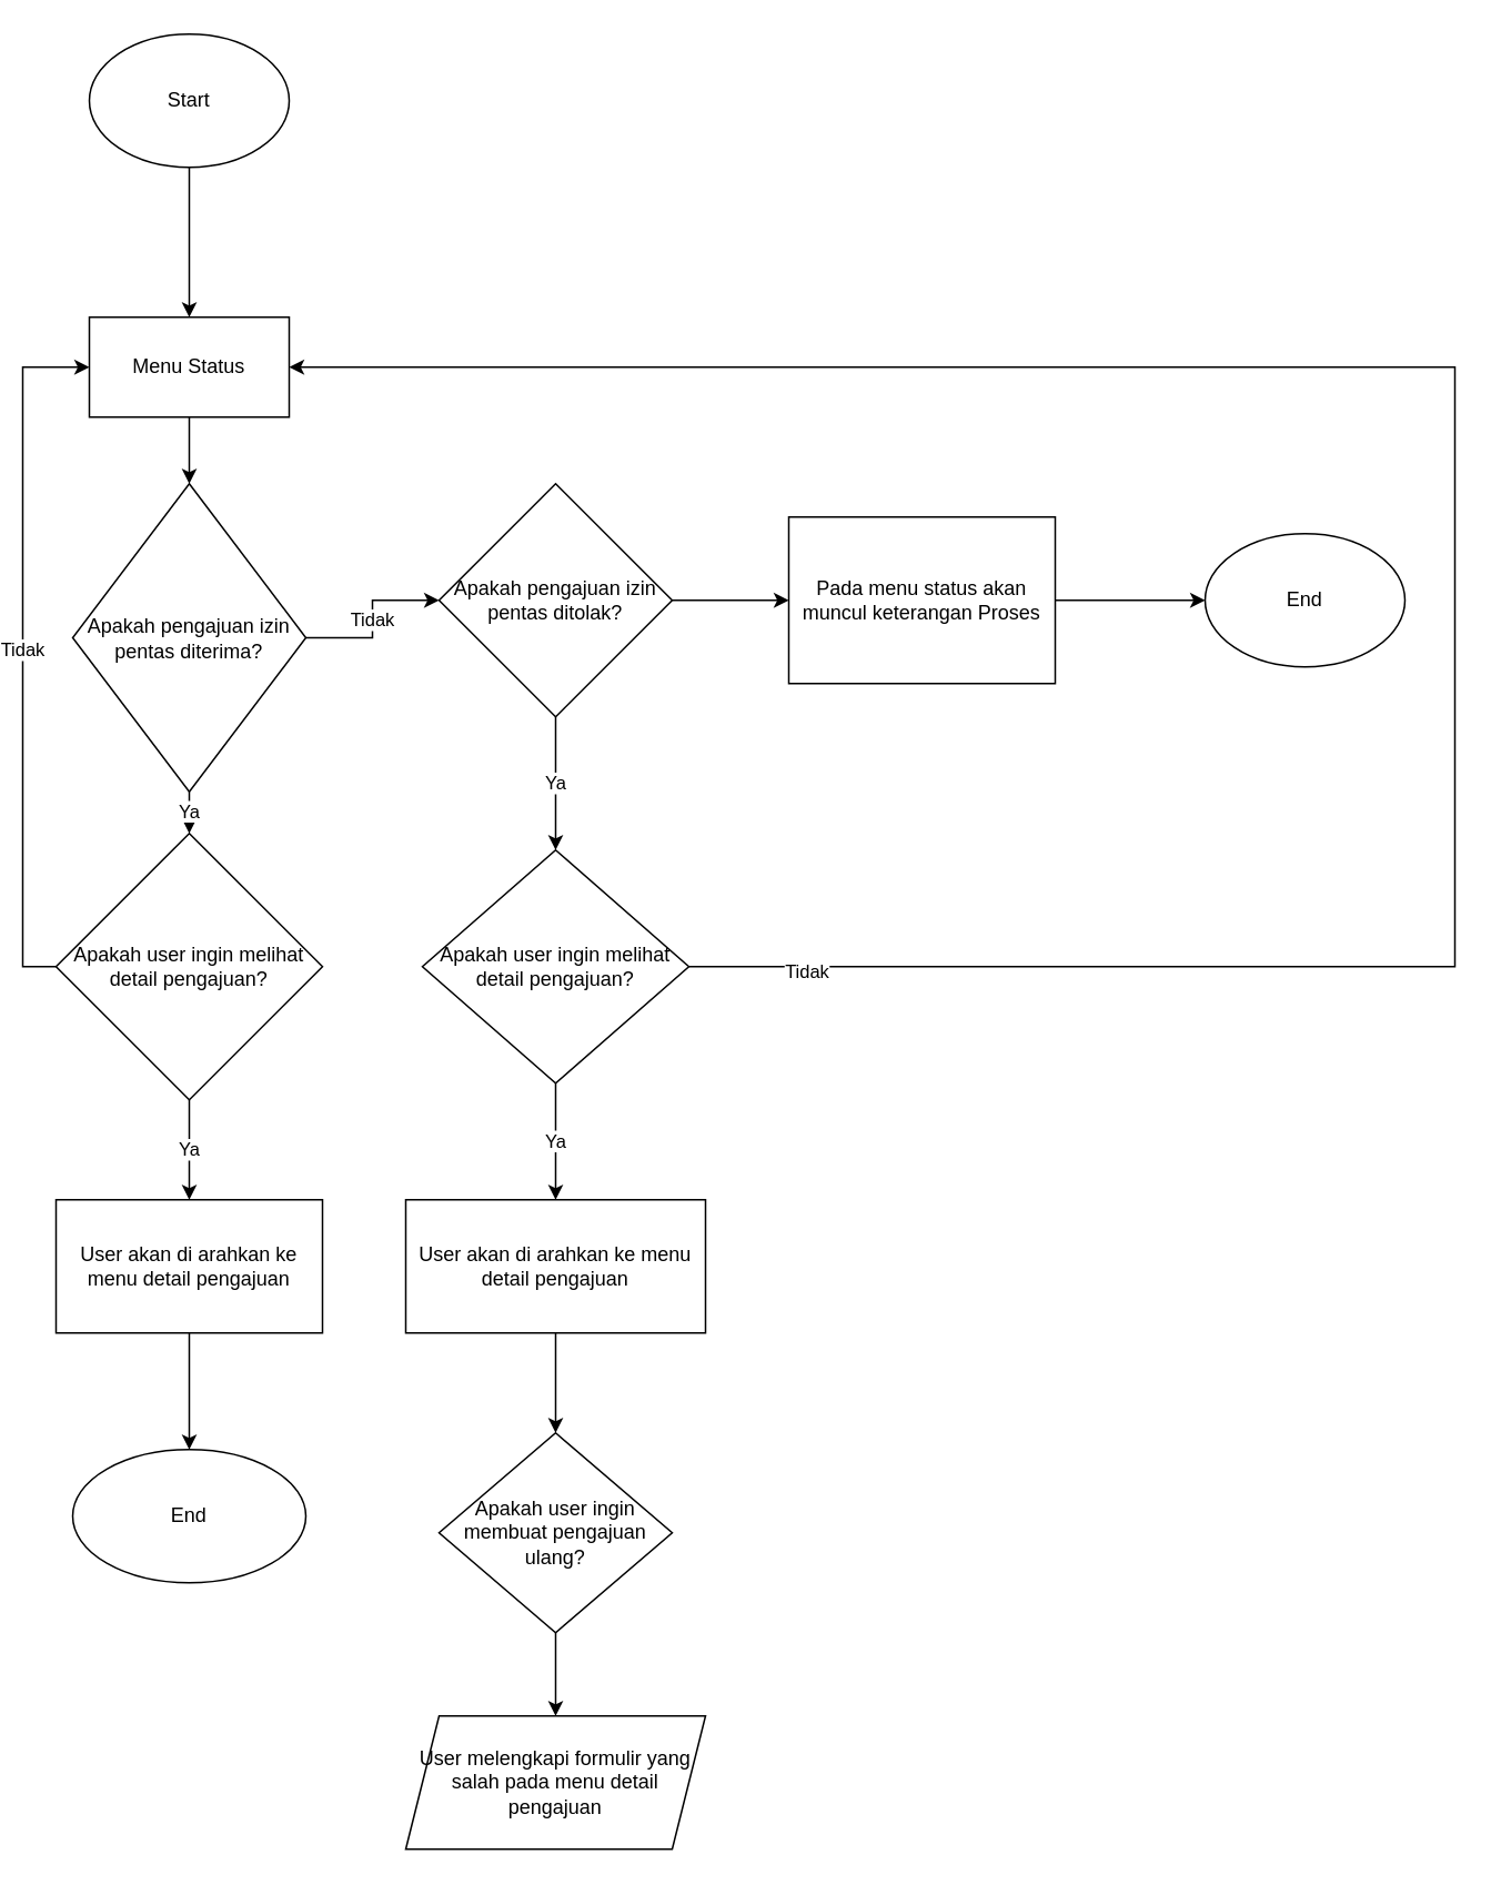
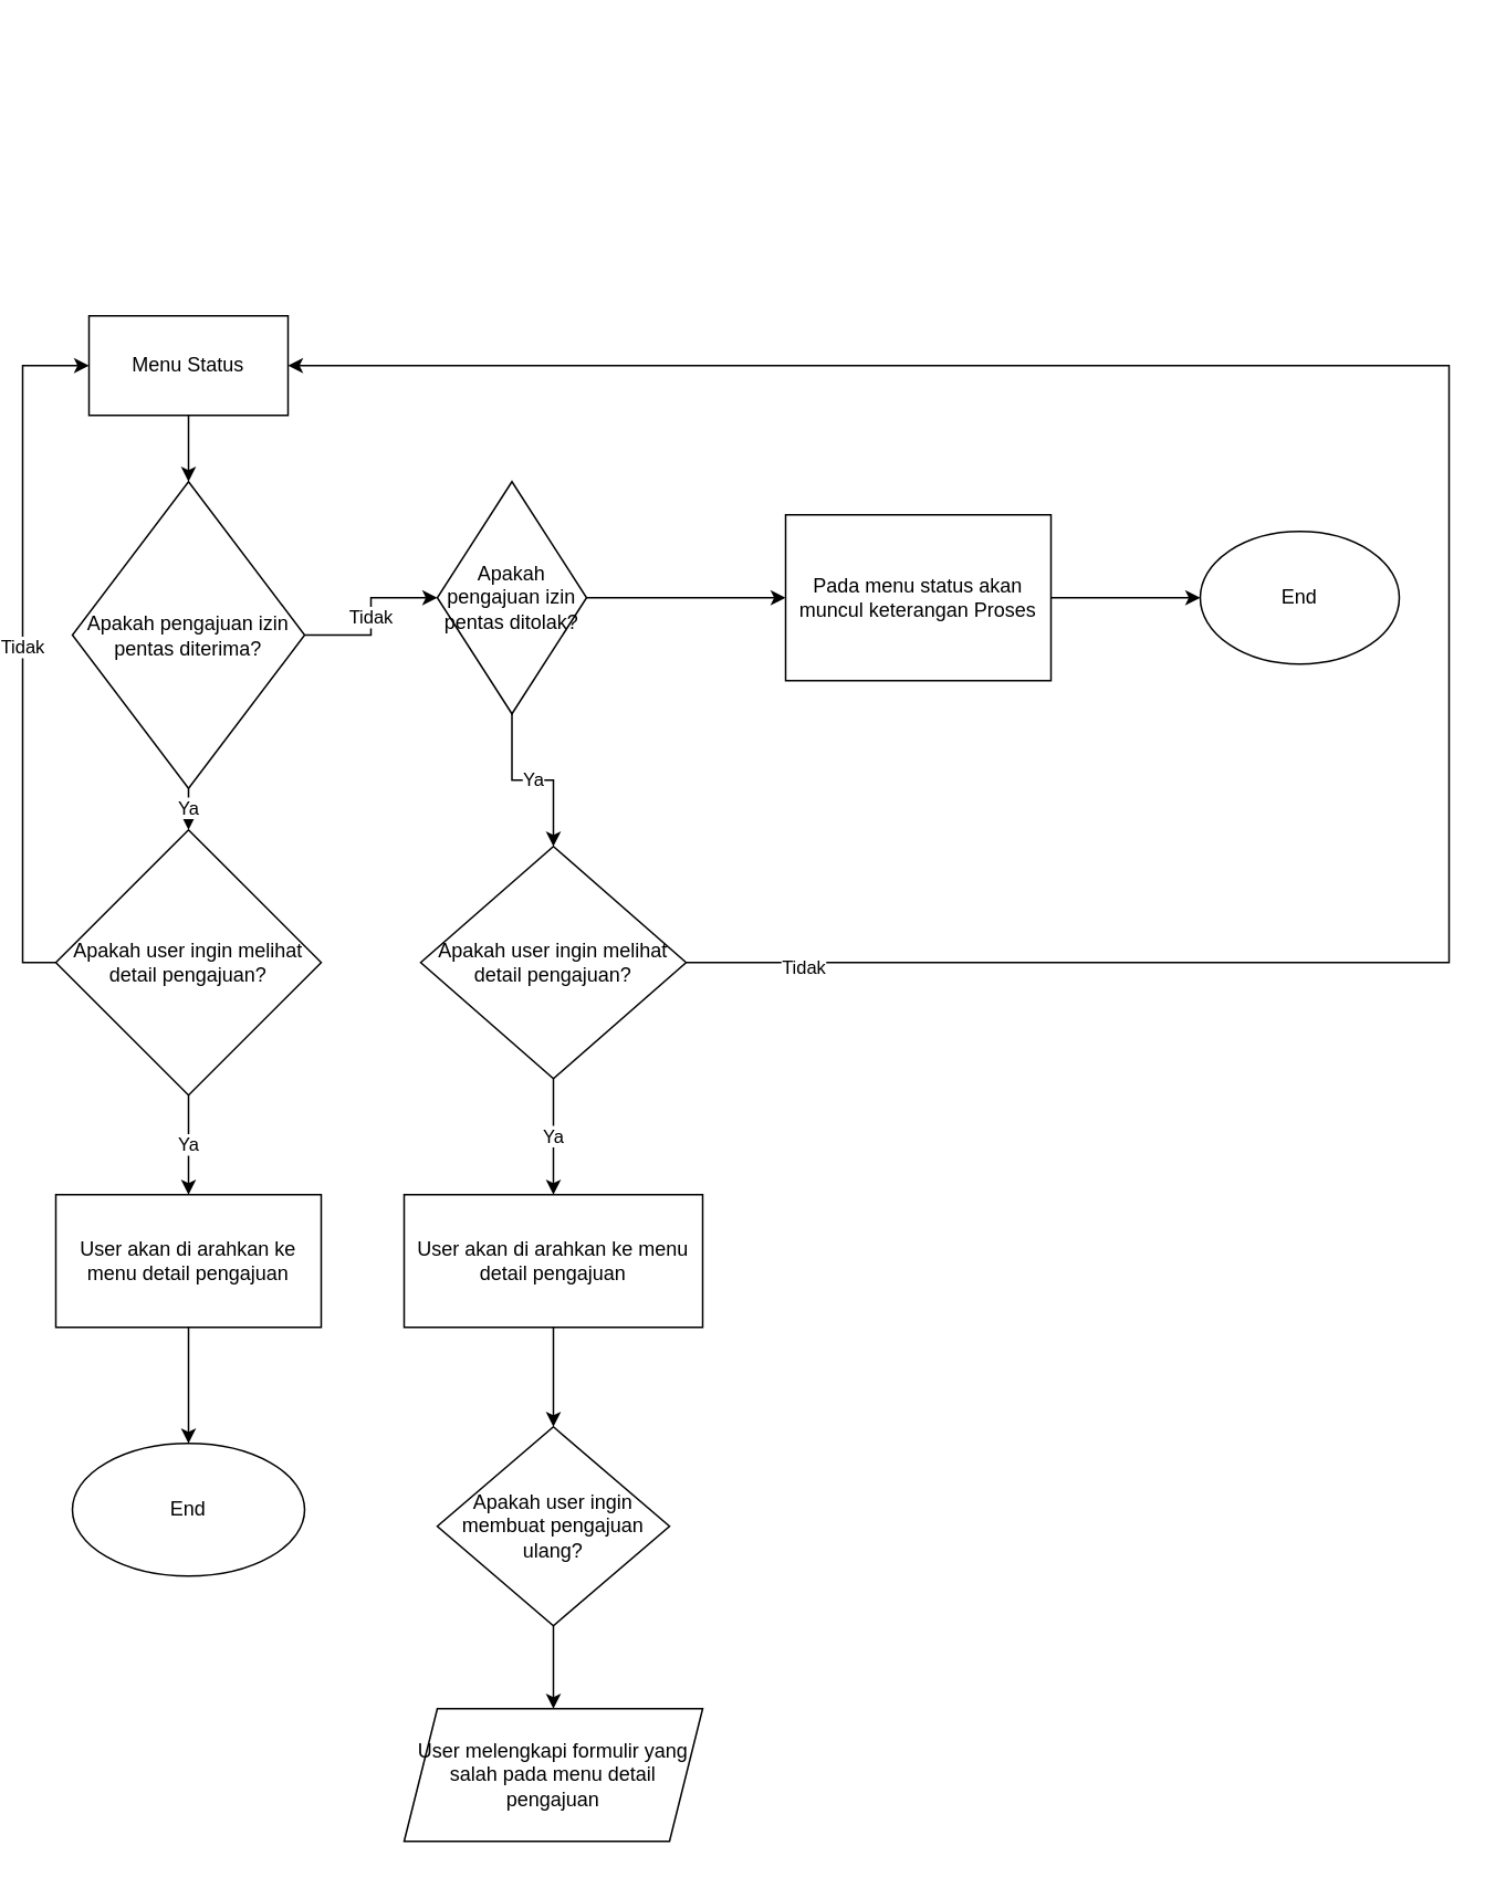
  <mxCell id="0" />
  <mxCell id="1" parent="0" />
- <mxCell id="2" value="" style="edgeStyle=orthogonalEdgeStyle;rounded=0;orthogonalLoop=1;jettySize=auto;html=1;" edge="1" parent="1" source="3" target="5"><mxGeometry relative="1" as="geometry" /></mxCell>
- <mxCell id="3" value="Start" style="ellipse;whiteSpace=wrap;html=1;" vertex="1" parent="1"><mxGeometry x="40" y="20" width="120" height="80" as="geometry" /></mxCell>
  <mxCell id="4" value="" style="edgeStyle=orthogonalEdgeStyle;rounded=0;orthogonalLoop=1;jettySize=auto;html=1;" edge="1" parent="1" source="5" target="8"><mxGeometry relative="1" as="geometry" /></mxCell>
  <mxCell id="5" value="Menu Status" style="whiteSpace=wrap;html=1;" vertex="1" parent="1"><mxGeometry x="40" y="190" width="120" height="60" as="geometry" /></mxCell>
  <mxCell id="6" value="Ya" style="edgeStyle=orthogonalEdgeStyle;rounded=0;orthogonalLoop=1;jettySize=auto;html=1;" edge="1" parent="1" source="8" target="11"><mxGeometry relative="1" as="geometry" /></mxCell>
  <mxCell id="7" value="Tidak" style="edgeStyle=orthogonalEdgeStyle;rounded=0;orthogonalLoop=1;jettySize=auto;html=1;" edge="1" parent="1" source="8" target="14"><mxGeometry relative="1" as="geometry" /></mxCell>
  <mxCell id="8" value="Apakah pengajuan izin pentas diterima?" style="rhombus;whiteSpace=wrap;html=1;" vertex="1" parent="1"><mxGeometry x="30" y="290" width="140" height="185" as="geometry" /></mxCell>
  <mxCell id="9" value="Ya" style="edgeStyle=orthogonalEdgeStyle;rounded=0;orthogonalLoop=1;jettySize=auto;html=1;" edge="1" parent="1" source="11" target="20"><mxGeometry relative="1" as="geometry" /></mxCell>
  <mxCell id="10" value="Tidak" style="edgeStyle=orthogonalEdgeStyle;rounded=0;orthogonalLoop=1;jettySize=auto;html=1;exitX=0;exitY=0.5;exitDx=0;exitDy=0;entryX=0;entryY=0.5;entryDx=0;entryDy=0;" edge="1" parent="1" source="11" target="5"><mxGeometry relative="1" as="geometry" /></mxCell>
  <mxCell id="11" value="Apakah user ingin melihat detail pengajuan?" style="rhombus;whiteSpace=wrap;html=1;" vertex="1" parent="1"><mxGeometry x="20" y="500" width="160" height="160" as="geometry" /></mxCell>
  <mxCell id="12" value="Ya" style="edgeStyle=orthogonalEdgeStyle;rounded=0;orthogonalLoop=1;jettySize=auto;html=1;" edge="1" parent="1" source="14" target="18"><mxGeometry relative="1" as="geometry" /></mxCell>
  <mxCell id="13" value="" style="edgeStyle=orthogonalEdgeStyle;rounded=0;orthogonalLoop=1;jettySize=auto;html=1;" edge="1" parent="1" source="14" target="23"><mxGeometry relative="1" as="geometry" /></mxCell>
- <mxCell id="14" value="Apakah pengajuan izin pentas ditolak?" style="rhombus;whiteSpace=wrap;html=1;" vertex="1" parent="1"><mxGeometry x="250" y="290" width="140" height="140" as="geometry" /></mxCell>
+ <mxCell id="14" value="Apakah pengajuan izin pentas ditolak?" style="rhombus;whiteSpace=wrap;html=1;" vertex="1" parent="1"><mxGeometry x="250" y="290" width="90" height="140" as="geometry" /></mxCell>
  <mxCell id="15" value="Ya" style="edgeStyle=orthogonalEdgeStyle;rounded=0;orthogonalLoop=1;jettySize=auto;html=1;" edge="1" parent="1" source="18" target="26"><mxGeometry relative="1" as="geometry" /></mxCell>
  <mxCell id="16" style="edgeStyle=orthogonalEdgeStyle;rounded=0;orthogonalLoop=1;jettySize=auto;html=1;exitX=1;exitY=0.5;exitDx=0;exitDy=0;entryX=1;entryY=0.5;entryDx=0;entryDy=0;" edge="1" parent="1" source="18" target="5"><mxGeometry relative="1" as="geometry"><Array as="points"><mxPoint x="860" y="580" /><mxPoint x="860" y="220" /></Array></mxGeometry></mxCell>
  <mxCell id="17" value="Tidak" style="edgeLabel;html=1;align=center;verticalAlign=middle;resizable=0;points=[];" vertex="1" connectable="0" parent="16"><mxGeometry x="-0.908" y="-2" relative="1" as="geometry"><mxPoint as="offset" /></mxGeometry></mxCell>
  <mxCell id="18" value="Apakah user ingin melihat detail pengajuan?" style="rhombus;whiteSpace=wrap;html=1;" vertex="1" parent="1"><mxGeometry x="240" y="510" width="160" height="140" as="geometry" /></mxCell>
  <mxCell id="19" value="" style="edgeStyle=orthogonalEdgeStyle;rounded=0;orthogonalLoop=1;jettySize=auto;html=1;" edge="1" parent="1" source="20" target="21"><mxGeometry relative="1" as="geometry" /></mxCell>
  <mxCell id="20" value="User akan di arahkan ke menu detail pengajuan" style="whiteSpace=wrap;html=1;" vertex="1" parent="1"><mxGeometry x="20" y="720" width="160" height="80" as="geometry" /></mxCell>
  <mxCell id="21" value="End" style="ellipse;whiteSpace=wrap;html=1;" vertex="1" parent="1"><mxGeometry x="30" y="870" width="140" height="80" as="geometry" /></mxCell>
  <mxCell id="22" value="" style="edgeStyle=orthogonalEdgeStyle;rounded=0;orthogonalLoop=1;jettySize=auto;html=1;" edge="1" parent="1" source="23" target="24"><mxGeometry relative="1" as="geometry" /></mxCell>
  <mxCell id="23" value="Pada menu status akan muncul keterangan Proses" style="whiteSpace=wrap;html=1;" vertex="1" parent="1"><mxGeometry x="460" y="310" width="160" height="100" as="geometry" /></mxCell>
  <mxCell id="24" value="End" style="ellipse;whiteSpace=wrap;html=1;" vertex="1" parent="1"><mxGeometry x="710" y="320" width="120" height="80" as="geometry" /></mxCell>
  <mxCell id="25" value="" style="edgeStyle=orthogonalEdgeStyle;rounded=0;orthogonalLoop=1;jettySize=auto;html=1;" edge="1" parent="1" source="26" target="28"><mxGeometry relative="1" as="geometry" /></mxCell>
  <mxCell id="26" value="User akan di arahkan ke menu detail pengajuan" style="whiteSpace=wrap;html=1;" vertex="1" parent="1"><mxGeometry x="230" y="720" width="180" height="80" as="geometry" /></mxCell>
  <mxCell id="27" value="" style="edgeStyle=orthogonalEdgeStyle;rounded=0;orthogonalLoop=1;jettySize=auto;html=1;" edge="1" parent="1" source="28" target="29"><mxGeometry relative="1" as="geometry" /></mxCell>
  <mxCell id="28" value="Apakah user ingin membuat pengajuan ulang?" style="rhombus;whiteSpace=wrap;html=1;" vertex="1" parent="1"><mxGeometry x="250" y="860" width="140" height="120" as="geometry" /></mxCell>
  <mxCell id="29" value="User melengkapi formulir yang salah pada menu detail pengajuan" style="shape=parallelogram;perimeter=parallelogramPerimeter;whiteSpace=wrap;html=1;fixedSize=1;" vertex="1" parent="1"><mxGeometry x="230" y="1030" width="180" height="80" as="geometry" /></mxCell>
